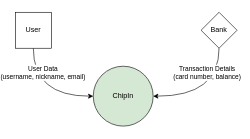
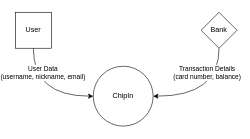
  <mxCell id="0" />
  <mxCell id="1" parent="0" />
- <mxCell id="2" value="ChipIn" style="ellipse;whiteSpace=wrap;html=1;aspect=fixed;fillColor=#d5e8d4;" vertex="1" parent="1"><mxGeometry x="150" y="110" width="100" height="100" as="geometry" /></mxCell>
+ <mxCell id="2" value="ChipIn" style="ellipse;whiteSpace=wrap;html=1;aspect=fixed;" vertex="1" parent="1"><mxGeometry x="150" y="110" width="100" height="100" as="geometry" /></mxCell>
  <mxCell id="3" style="edgeStyle=orthogonalEdgeStyle;rounded=0;orthogonalLoop=1;jettySize=auto;html=1;exitX=0.5;exitY=1;exitDx=0;exitDy=0;entryX=0;entryY=0.5;entryDx=0;entryDy=0;curved=1;" edge="1" parent="1" source="5" target="2"><mxGeometry relative="1" as="geometry" /></mxCell>
  <mxCell id="4" value="User Data&lt;br&gt;(username, nickname, email)" style="edgeLabel;html=1;align=center;verticalAlign=middle;resizable=0;points=[];" vertex="1" connectable="0" parent="3"><mxGeometry x="-0.554" y="15" relative="1" as="geometry"><mxPoint as="offset" /></mxGeometry></mxCell>
  <mxCell id="5" value="User" style="whiteSpace=wrap;html=1;aspect=fixed;" vertex="1" parent="1"><mxGeometry x="20" y="20" width="60" height="60" as="geometry" /></mxCell>
  <mxCell id="6" style="edgeStyle=orthogonalEdgeStyle;rounded=0;orthogonalLoop=1;jettySize=auto;html=1;entryX=1;entryY=0.5;entryDx=0;entryDy=0;curved=1;exitX=0.5;exitY=1;exitDx=0;exitDy=0;" edge="1" parent="1" source="8" target="2"><mxGeometry relative="1" as="geometry" /></mxCell>
  <mxCell id="7" value="Transaction Details&lt;br&gt;(card number, balance)" style="edgeLabel;html=1;align=center;verticalAlign=middle;resizable=0;points=[];" vertex="1" connectable="0" parent="6"><mxGeometry x="0.079" y="-21" relative="1" as="geometry"><mxPoint x="2" y="-19" as="offset" /></mxGeometry></mxCell>
  <mxCell id="8" value="Bank" style="rhombus;whiteSpace=wrap;html=1;aspect=fixed;" vertex="1" parent="1"><mxGeometry x="330" y="20" width="60" height="60" as="geometry" /></mxCell>
